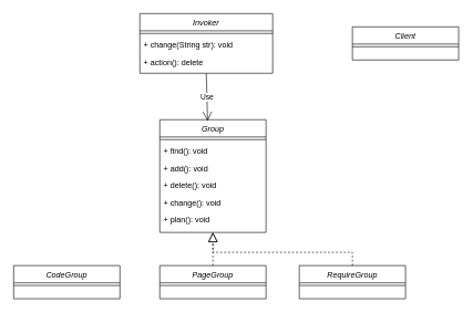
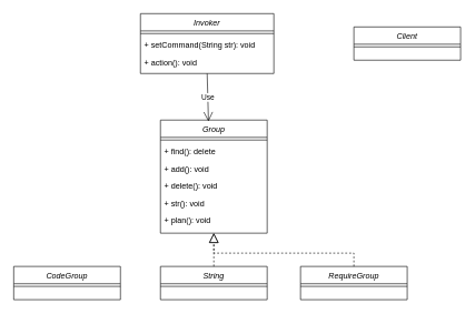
  <mxCell id="0" />
  <mxCell id="1" parent="0" />
  <mxCell id="2" value="Group" style="swimlane;fontStyle=2;align=center;verticalAlign=top;childLayout=stackLayout;horizontal=1;startSize=26;horizontalStack=0;resizeParent=1;resizeLast=0;collapsible=1;marginBottom=0;rounded=0;shadow=0;strokeWidth=1;" vertex="1" parent="1"><mxGeometry x="240" y="180" width="160" height="170" as="geometry"><mxRectangle x="230" y="140" width="160" height="26" as="alternateBounds" /></mxGeometry></mxCell>
  <mxCell id="3" value="" style="line;html=1;strokeWidth=1;align=left;verticalAlign=middle;spacingTop=-1;spacingLeft=3;spacingRight=3;rotatable=0;labelPosition=right;points=[];portConstraint=eastwest;" vertex="1" parent="2"><mxGeometry y="26" width="160" height="8" as="geometry" /></mxCell>
- <mxCell id="4" value="+ find(): void" style="text;align=left;verticalAlign=top;spacingLeft=4;spacingRight=4;overflow=hidden;rotatable=0;points=[[0,0.5],[1,0.5]];portConstraint=eastwest;" vertex="1" parent="2"><mxGeometry y="34" width="160" height="26" as="geometry" /></mxCell>
+ <mxCell id="4" value="+ find(): delete" style="text;align=left;verticalAlign=top;spacingLeft=4;spacingRight=4;overflow=hidden;rotatable=0;points=[[0,0.5],[1,0.5]];portConstraint=eastwest;" vertex="1" parent="2"><mxGeometry y="34" width="160" height="26" as="geometry" /></mxCell>
  <mxCell id="5" value="+ add(): void" style="text;align=left;verticalAlign=top;spacingLeft=4;spacingRight=4;overflow=hidden;rotatable=0;points=[[0,0.5],[1,0.5]];portConstraint=eastwest;" vertex="1" parent="2"><mxGeometry y="60" width="160" height="26" as="geometry" /></mxCell>
  <mxCell id="6" value="+ delete(): void" style="text;align=left;verticalAlign=top;spacingLeft=4;spacingRight=4;overflow=hidden;rotatable=0;points=[[0,0.5],[1,0.5]];portConstraint=eastwest;" vertex="1" parent="2"><mxGeometry y="86" width="160" height="26" as="geometry" /></mxCell>
- <mxCell id="7" value="+ change(): void" style="text;align=left;verticalAlign=top;spacingLeft=4;spacingRight=4;overflow=hidden;rotatable=0;points=[[0,0.5],[1,0.5]];portConstraint=eastwest;" vertex="1" parent="2"><mxGeometry y="112" width="160" height="26" as="geometry" /></mxCell>
+ <mxCell id="7" value="+ str(): void" style="text;align=left;verticalAlign=top;spacingLeft=4;spacingRight=4;overflow=hidden;rotatable=0;points=[[0,0.5],[1,0.5]];portConstraint=eastwest;" vertex="1" parent="2"><mxGeometry y="112" width="160" height="26" as="geometry" /></mxCell>
  <mxCell id="8" value="+ plan(): void" style="text;align=left;verticalAlign=top;spacingLeft=4;spacingRight=4;overflow=hidden;rotatable=0;points=[[0,0.5],[1,0.5]];portConstraint=eastwest;" vertex="1" parent="2"><mxGeometry y="138" width="160" height="26" as="geometry" /></mxCell>
  <mxCell id="9" value="CodeGroup" style="swimlane;fontStyle=2;align=center;verticalAlign=top;childLayout=stackLayout;horizontal=1;startSize=26;horizontalStack=0;resizeParent=1;resizeLast=0;collapsible=1;marginBottom=0;rounded=0;shadow=0;strokeWidth=1;" vertex="1" parent="1"><mxGeometry x="20" y="400" width="160" height="50" as="geometry"><mxRectangle x="230" y="140" width="160" height="26" as="alternateBounds" /></mxGeometry></mxCell>
  <mxCell id="10" value="" style="line;html=1;strokeWidth=1;align=left;verticalAlign=middle;spacingTop=-1;spacingLeft=3;spacingRight=3;rotatable=0;labelPosition=right;points=[];portConstraint=eastwest;" vertex="1" parent="9"><mxGeometry y="26" width="160" height="8" as="geometry" /></mxCell>
- <mxCell id="11" value="PageGroup" style="swimlane;fontStyle=2;align=center;verticalAlign=top;childLayout=stackLayout;horizontal=1;startSize=26;horizontalStack=0;resizeParent=1;resizeLast=0;collapsible=1;marginBottom=0;rounded=0;shadow=0;strokeWidth=1;" vertex="1" parent="1"><mxGeometry x="240" y="400" width="160" height="50" as="geometry"><mxRectangle x="230" y="140" width="160" height="26" as="alternateBounds" /></mxGeometry></mxCell>
+ <mxCell id="11" value="String" style="swimlane;fontStyle=2;align=center;verticalAlign=top;childLayout=stackLayout;horizontal=1;startSize=26;horizontalStack=0;resizeParent=1;resizeLast=0;collapsible=1;marginBottom=0;rounded=0;shadow=0;strokeWidth=1;" vertex="1" parent="1"><mxGeometry x="240" y="400" width="160" height="50" as="geometry"><mxRectangle x="230" y="140" width="160" height="26" as="alternateBounds" /></mxGeometry></mxCell>
  <mxCell id="12" value="" style="line;html=1;strokeWidth=1;align=left;verticalAlign=middle;spacingTop=-1;spacingLeft=3;spacingRight=3;rotatable=0;labelPosition=right;points=[];portConstraint=eastwest;" vertex="1" parent="11"><mxGeometry y="26" width="160" height="8" as="geometry" /></mxCell>
  <mxCell id="13" value="RequireGroup" style="swimlane;fontStyle=2;align=center;verticalAlign=top;childLayout=stackLayout;horizontal=1;startSize=26;horizontalStack=0;resizeParent=1;resizeLast=0;collapsible=1;marginBottom=0;rounded=0;shadow=0;strokeWidth=1;" vertex="1" parent="1"><mxGeometry x="450" y="400" width="160" height="50" as="geometry"><mxRectangle x="230" y="140" width="160" height="26" as="alternateBounds" /></mxGeometry></mxCell>
  <mxCell id="14" value="" style="line;html=1;strokeWidth=1;align=left;verticalAlign=middle;spacingTop=-1;spacingLeft=3;spacingRight=3;rotatable=0;labelPosition=right;points=[];portConstraint=eastwest;" vertex="1" parent="13"><mxGeometry y="26" width="160" height="8" as="geometry" /></mxCell>
  <mxCell id="15" value="" style="endArrow=block;dashed=1;endFill=0;endSize=12;html=1;rounded=0;exitX=0.5;exitY=0;exitDx=0;exitDy=0;" edge="1" parent="1" source="11"><mxGeometry width="160" relative="1" as="geometry"><mxPoint x="390" y="610" as="sourcePoint" /><mxPoint x="320" y="350" as="targetPoint" /></mxGeometry></mxCell>
  <mxCell id="16" value="" style="endArrow=block;dashed=1;endFill=0;endSize=12;html=1;rounded=0;exitX=0.5;exitY=0;exitDx=0;exitDy=0;" edge="1" parent="1" source="13"><mxGeometry width="160" relative="1" as="geometry"><mxPoint x="470" y="650" as="sourcePoint" /><mxPoint x="320" y="350" as="targetPoint" /><Array as="points"><mxPoint x="530" y="380" /><mxPoint x="320" y="380" /></Array></mxGeometry></mxCell>
  <mxCell id="17" value="Client" style="swimlane;fontStyle=2;align=center;verticalAlign=top;childLayout=stackLayout;horizontal=1;startSize=26;horizontalStack=0;resizeParent=1;resizeLast=0;collapsible=1;marginBottom=0;rounded=0;shadow=0;strokeWidth=1;" vertex="1" parent="1"><mxGeometry x="530" y="40" width="160" height="50" as="geometry"><mxRectangle x="230" y="140" width="160" height="26" as="alternateBounds" /></mxGeometry></mxCell>
  <mxCell id="18" value="" style="line;html=1;strokeWidth=1;align=left;verticalAlign=middle;spacingTop=-1;spacingLeft=3;spacingRight=3;rotatable=0;labelPosition=right;points=[];portConstraint=eastwest;" vertex="1" parent="17"><mxGeometry y="26" width="160" height="8" as="geometry" /></mxCell>
  <mxCell id="19" value="Invoker" style="swimlane;fontStyle=2;align=center;verticalAlign=top;childLayout=stackLayout;horizontal=1;startSize=26;horizontalStack=0;resizeParent=1;resizeLast=0;collapsible=1;marginBottom=0;rounded=0;shadow=0;strokeWidth=1;" vertex="1" parent="1"><mxGeometry x="210" y="20" width="200" height="90" as="geometry"><mxRectangle x="230" y="140" width="160" height="26" as="alternateBounds" /></mxGeometry></mxCell>
  <mxCell id="20" value="" style="line;html=1;strokeWidth=1;align=left;verticalAlign=middle;spacingTop=-1;spacingLeft=3;spacingRight=3;rotatable=0;labelPosition=right;points=[];portConstraint=eastwest;" vertex="1" parent="19"><mxGeometry y="26" width="200" height="8" as="geometry" /></mxCell>
- <mxCell id="21" value="+ change(String str): void" style="text;align=left;verticalAlign=top;spacingLeft=4;spacingRight=4;overflow=hidden;rotatable=0;points=[[0,0.5],[1,0.5]];portConstraint=eastwest;" vertex="1" parent="19"><mxGeometry y="34" width="200" height="26" as="geometry" /></mxCell>
- <mxCell id="22" value="+ action(): delete" style="text;align=left;verticalAlign=top;spacingLeft=4;spacingRight=4;overflow=hidden;rotatable=0;points=[[0,0.5],[1,0.5]];portConstraint=eastwest;" vertex="1" parent="19"><mxGeometry y="60" width="200" height="26" as="geometry" /></mxCell>
+ <mxCell id="21" value="+ setCommand(String str): void" style="text;align=left;verticalAlign=top;spacingLeft=4;spacingRight=4;overflow=hidden;rotatable=0;points=[[0,0.5],[1,0.5]];portConstraint=eastwest;" vertex="1" parent="19"><mxGeometry y="34" width="200" height="26" as="geometry" /></mxCell>
+ <mxCell id="22" value="+ action(): void" style="text;align=left;verticalAlign=top;spacingLeft=4;spacingRight=4;overflow=hidden;rotatable=0;points=[[0,0.5],[1,0.5]];portConstraint=eastwest;" vertex="1" parent="19"><mxGeometry y="60" width="200" height="26" as="geometry" /></mxCell>
  <mxCell id="23" value="Use" style="endArrow=open;endSize=12;dashed=0;html=1;rounded=0;exitX=0.5;exitY=1;exitDx=0;exitDy=0;entryX=0.45;entryY=0.012;entryDx=0;entryDy=0;entryPerimeter=0;" edge="1" parent="1" source="19" target="2"><mxGeometry width="160" relative="1" as="geometry"><mxPoint x="230" y="150" as="sourcePoint" /><mxPoint x="390" y="150" as="targetPoint" /></mxGeometry></mxCell>
